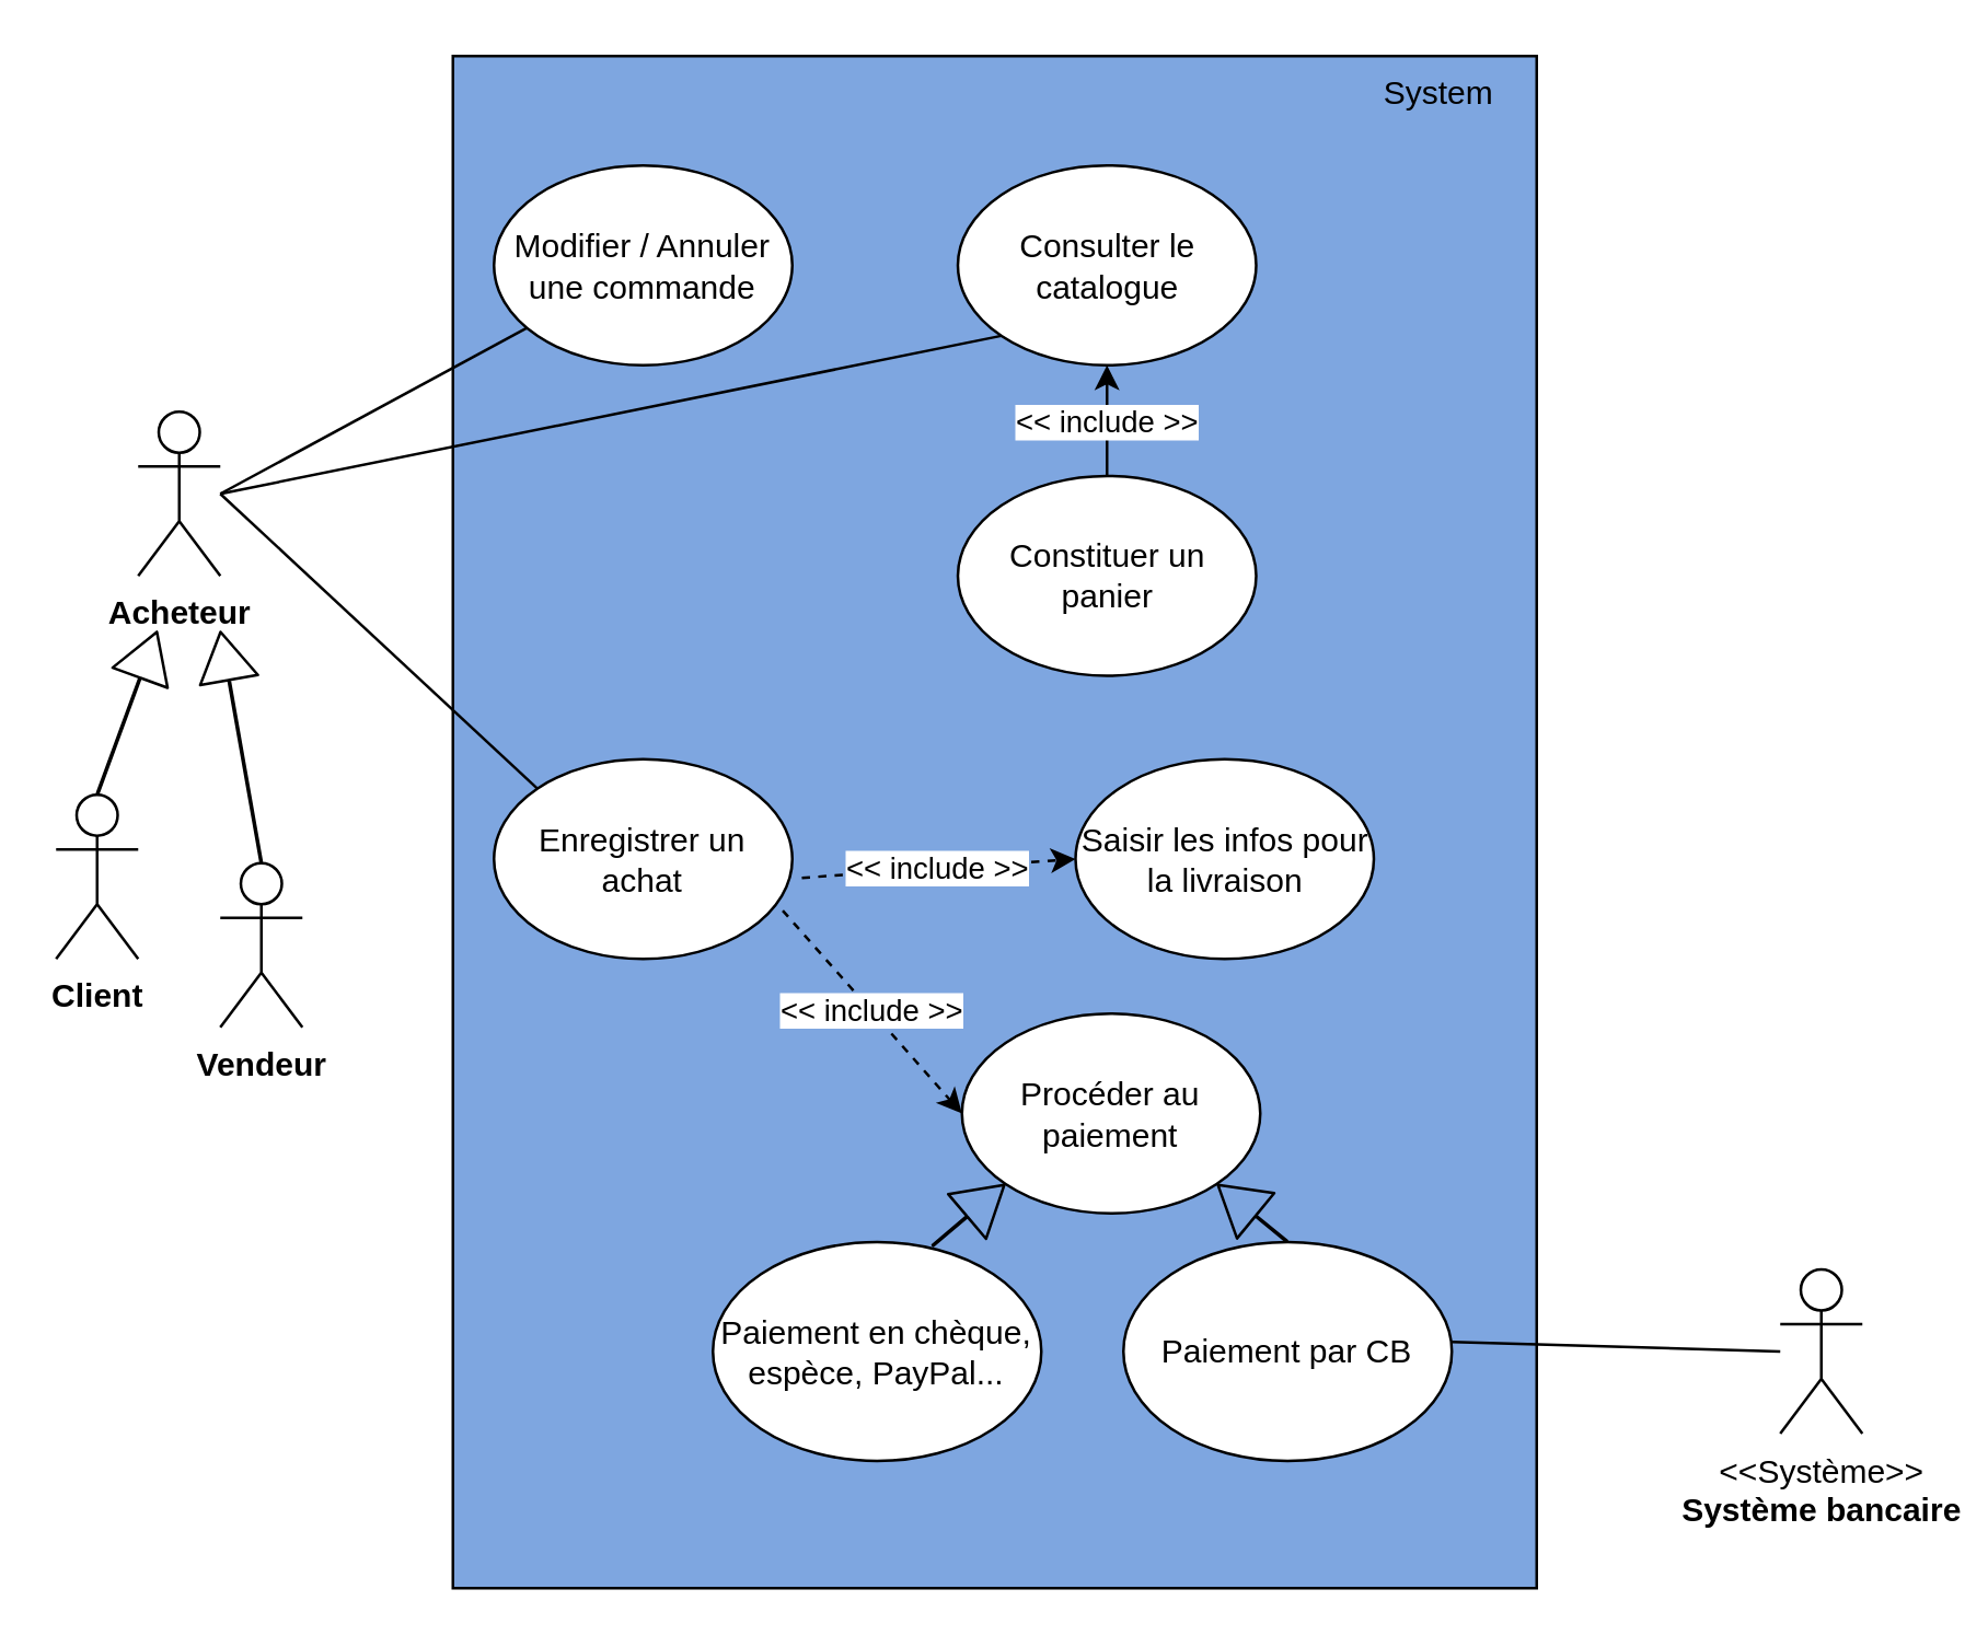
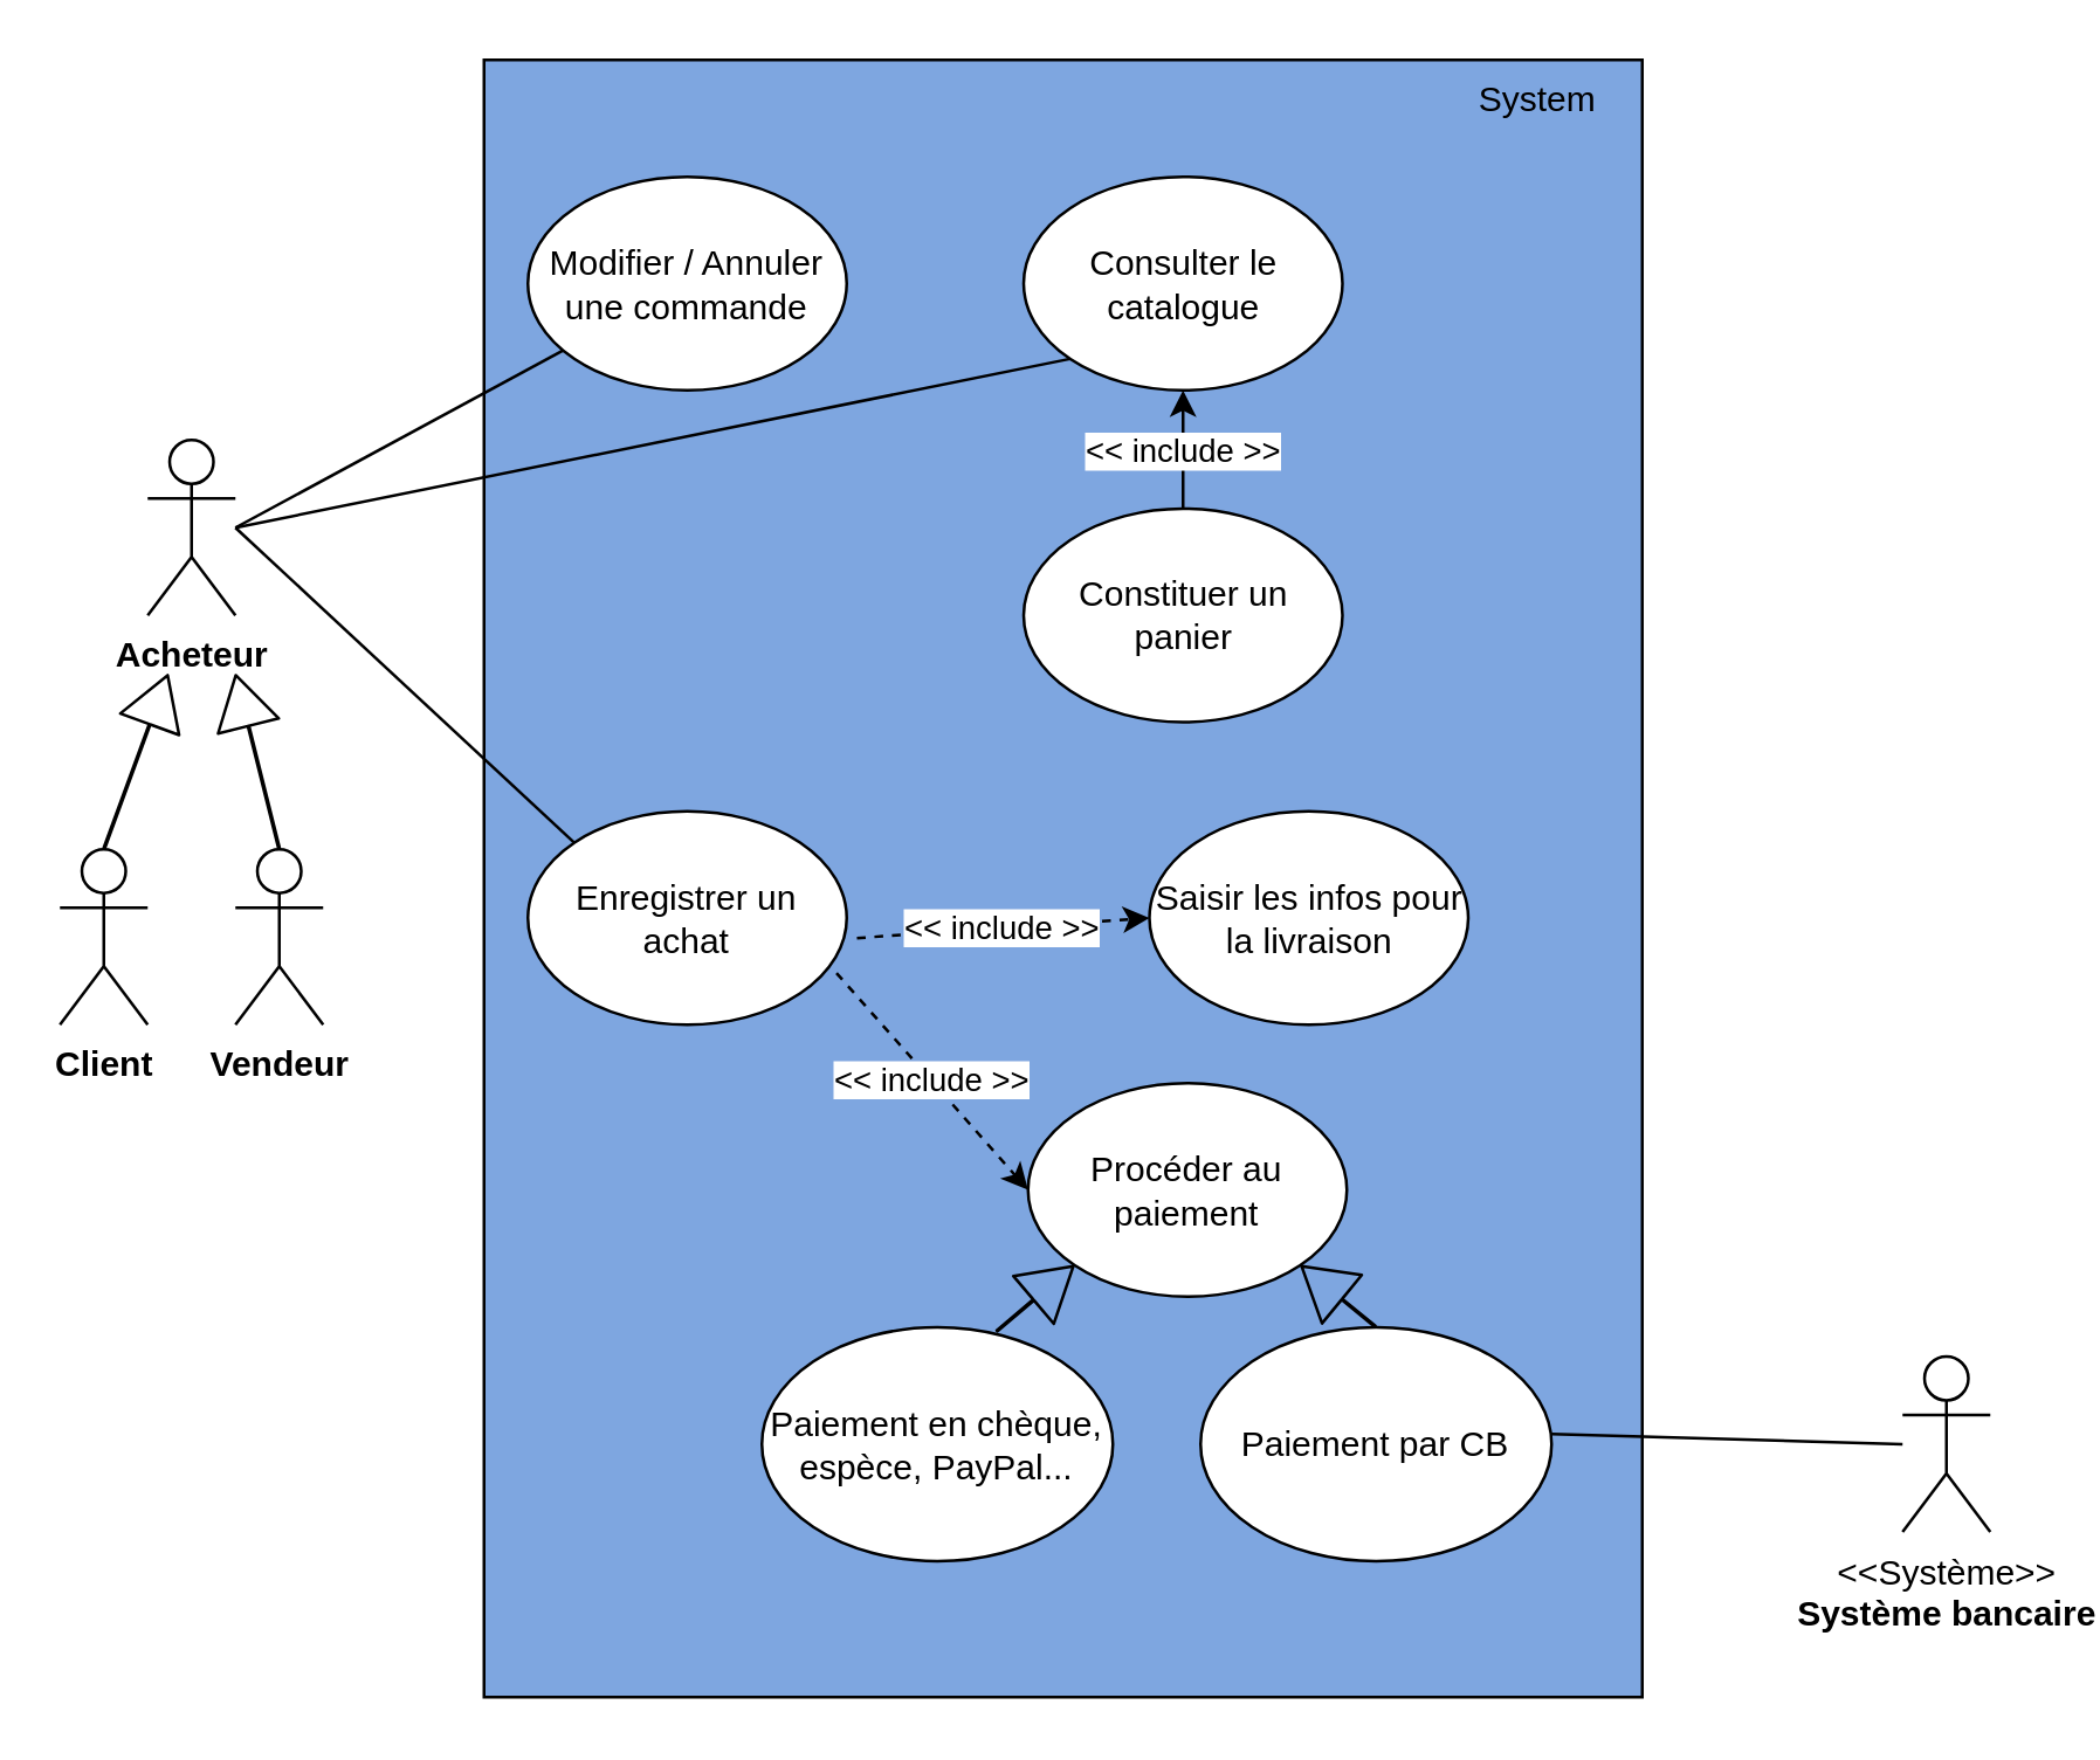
  <mxCell id="0" />
  <mxCell id="1" parent="0" />
  <mxCell id="2" value="System" style="whiteSpace=wrap;html=1;horizontal=1;fillColor=#7EA6E0;verticalAlign=top;labelPosition=center;verticalLabelPosition=middle;align=center;spacingLeft=325;" vertex="1" parent="1"><mxGeometry x="165" y="20" width="396" height="560" as="geometry" /></mxCell>
  <mxCell id="3" value="&lt;b&gt;Acheteur&lt;/b&gt;&lt;br&gt;" style="shape=umlActor;verticalLabelPosition=bottom;labelBackgroundColor=#ffffff;verticalAlign=top;html=1;outlineConnect=0;" vertex="1" parent="1"><mxGeometry x="50" y="150" width="30" height="60" as="geometry" /></mxCell>
  <mxCell id="4" value="&lt;b&gt;Client&lt;br&gt;&lt;br&gt;&lt;/b&gt;&lt;br&gt;" style="shape=umlActor;verticalLabelPosition=bottom;labelBackgroundColor=#ffffff;verticalAlign=top;html=1;outlineConnect=0;" vertex="1" parent="1"><mxGeometry x="20" y="290" width="30" height="60" as="geometry" /></mxCell>
  <mxCell id="5" value="Consulter le catalogue" style="ellipse;whiteSpace=wrap;html=1;" vertex="1" parent="1"><mxGeometry x="349.5" y="60" width="109" height="73" as="geometry" /></mxCell>
- <mxCell id="6" value="&lt;b&gt;Vendeur&lt;br&gt;&lt;/b&gt;&lt;br&gt;" style="shape=umlActor;verticalLabelPosition=bottom;labelBackgroundColor=#ffffff;verticalAlign=top;html=1;outlineConnect=0;" vertex="1" parent="1"><mxGeometry x="80" y="315" width="30" height="60" as="geometry" /></mxCell>
+ <mxCell id="6" value="&lt;b&gt;Vendeur&lt;br&gt;&lt;/b&gt;&lt;br&gt;" style="shape=umlActor;verticalLabelPosition=bottom;labelBackgroundColor=#ffffff;verticalAlign=top;html=1;outlineConnect=0;" vertex="1" parent="1"><mxGeometry x="80" y="290" width="30" height="60" as="geometry" /></mxCell>
  <mxCell id="7" value="" style="shape=flexArrow;endArrow=classic;html=1;width=0.4;endSize=5.616;exitX=0.5;exitY=0;exitDx=0;exitDy=0;exitPerimeter=0;" edge="1" parent="1" source="6"><mxGeometry width="50" height="50" relative="1" as="geometry"><mxPoint x="0" y="570" as="sourcePoint" /><mxPoint x="80" y="230" as="targetPoint" /></mxGeometry></mxCell>
  <mxCell id="8" value="" style="shape=flexArrow;endArrow=classic;html=1;width=0.4;endSize=5.616;exitX=0.5;exitY=0;exitDx=0;exitDy=0;exitPerimeter=0;" edge="1" parent="1" source="4"><mxGeometry width="50" height="50" relative="1" as="geometry"><mxPoint x="105" y="300.143" as="sourcePoint" /><mxPoint x="57" y="230" as="targetPoint" /></mxGeometry></mxCell>
  <mxCell id="9" value="Modifier / Annuler une commande" style="ellipse;whiteSpace=wrap;html=1;" vertex="1" parent="1"><mxGeometry x="180" y="60" width="109" height="73" as="geometry" /></mxCell>
  <mxCell id="10" value="Enregistrer un achat" style="ellipse;whiteSpace=wrap;html=1;" vertex="1" parent="1"><mxGeometry x="180" y="277" width="109" height="73" as="geometry" /></mxCell>
  <mxCell id="11" value="Constituer un panier&lt;br&gt;" style="ellipse;whiteSpace=wrap;html=1;" vertex="1" parent="1"><mxGeometry x="349.5" y="173.5" width="109" height="73" as="geometry" /></mxCell>
  <mxCell id="12" value="Saisir les infos pour la livraison&lt;br&gt;" style="ellipse;whiteSpace=wrap;html=1;" vertex="1" parent="1"><mxGeometry x="392.5" y="277" width="109" height="73" as="geometry" /></mxCell>
  <mxCell id="13" value="Procéder au paiement&lt;br&gt;" style="ellipse;whiteSpace=wrap;html=1;" vertex="1" parent="1"><mxGeometry x="351" y="370" width="109" height="73" as="geometry" /></mxCell>
  <mxCell id="14" value="" style="endArrow=none;html=1;endFill=0;" edge="1" parent="1" target="9"><mxGeometry width="50" height="50" relative="1" as="geometry"><mxPoint x="80" y="180" as="sourcePoint" /><mxPoint x="200" y="170" as="targetPoint" /></mxGeometry></mxCell>
  <mxCell id="15" value="" style="endArrow=none;html=1;endFill=0;entryX=0;entryY=1;entryDx=0;entryDy=0;" edge="1" parent="1" target="5"><mxGeometry width="50" height="50" relative="1" as="geometry"><mxPoint x="80" y="180" as="sourcePoint" /><mxPoint x="235.461" y="142.425" as="targetPoint" /></mxGeometry></mxCell>
  <mxCell id="16" value="" style="endArrow=none;html=1;endFill=0;entryX=0;entryY=0;entryDx=0;entryDy=0;" edge="1" parent="1" target="10"><mxGeometry width="50" height="50" relative="1" as="geometry"><mxPoint x="80" y="180" as="sourcePoint" /><mxPoint x="380" y="240" as="targetPoint" /></mxGeometry></mxCell>
  <mxCell id="17" value="&amp;lt;&amp;lt; include &amp;gt;&amp;gt;" style="endArrow=classic;html=1;dashed=0;" edge="1" parent="1" source="11" target="5"><mxGeometry width="50" height="50" relative="1" as="geometry"><mxPoint x="407.933" y="297.162" as="sourcePoint" /><mxPoint x="370" y="337" as="targetPoint" /></mxGeometry></mxCell>
  <mxCell id="18" value="&amp;lt;&amp;lt; include &amp;gt;&amp;gt;" style="endArrow=classic;html=1;dashed=1;exitX=0.968;exitY=0.758;exitDx=0;exitDy=0;exitPerimeter=0;entryX=0;entryY=0.5;entryDx=0;entryDy=0;" edge="1" parent="1" source="10" target="13"><mxGeometry width="50" height="50" relative="1" as="geometry"><mxPoint x="407.933" y="310.162" as="sourcePoint" /><mxPoint x="370" y="350" as="targetPoint" /></mxGeometry></mxCell>
  <mxCell id="19" value="&amp;lt;&amp;lt; include &amp;gt;&amp;gt;" style="endArrow=classic;html=1;dashed=1;exitX=1.032;exitY=0.594;exitDx=0;exitDy=0;exitPerimeter=0;entryX=0;entryY=0.5;entryDx=0;entryDy=0;" edge="1" parent="1" source="10" target="12"><mxGeometry width="50" height="50" relative="1" as="geometry"><mxPoint x="469.667" y="308.833" as="sourcePoint" /><mxPoint x="501.395" y="353.442" as="targetPoint" /></mxGeometry></mxCell>
  <mxCell id="20" value="&amp;lt;&amp;lt;Système&amp;gt;&amp;gt;&lt;br&gt;&lt;b&gt;Système bancaire&lt;br&gt;&lt;/b&gt;&lt;br&gt;" style="shape=umlActor;verticalLabelPosition=bottom;labelBackgroundColor=#ffffff;verticalAlign=top;html=1;outlineConnect=0;" vertex="1" parent="1"><mxGeometry x="650" y="463.5" width="30" height="60" as="geometry" /></mxCell>
  <mxCell id="21" value="Paiement par CB" style="ellipse;whiteSpace=wrap;html=1;" vertex="1" parent="1"><mxGeometry x="410" y="453.5" width="120" height="80" as="geometry" /></mxCell>
  <mxCell id="22" value="Paiement en chèque, espèce, PayPal..." style="ellipse;whiteSpace=wrap;html=1;" vertex="1" parent="1"><mxGeometry x="260" y="453.5" width="120" height="80" as="geometry" /></mxCell>
  <mxCell id="23" value="" style="shape=flexArrow;endArrow=classic;html=1;width=0.4;endSize=5.616;exitX=0.667;exitY=0.019;exitDx=0;exitDy=0;entryX=0;entryY=1;entryDx=0;entryDy=0;exitPerimeter=0;" edge="1" parent="1" source="22" target="13"><mxGeometry width="50" height="50" relative="1" as="geometry"><mxPoint x="105.294" y="299.824" as="sourcePoint" /><mxPoint x="90" y="240" as="targetPoint" /></mxGeometry></mxCell>
  <mxCell id="24" value="" style="shape=flexArrow;endArrow=classic;html=1;width=0.4;endSize=5.616;exitX=0.5;exitY=0;exitDx=0;exitDy=0;entryX=1;entryY=1;entryDx=0;entryDy=0;" edge="1" parent="1" source="21" target="13"><mxGeometry width="50" height="50" relative="1" as="geometry"><mxPoint x="637.059" y="449.235" as="sourcePoint" /><mxPoint x="695.882" y="372.765" as="targetPoint" /></mxGeometry></mxCell>
  <mxCell id="25" value="" style="endArrow=none;html=1;endFill=0;" edge="1" parent="1"><mxGeometry width="50" height="50" relative="1" as="geometry"><mxPoint x="530" y="490" as="sourcePoint" /><mxPoint x="650" y="493.5" as="targetPoint" /></mxGeometry></mxCell>
